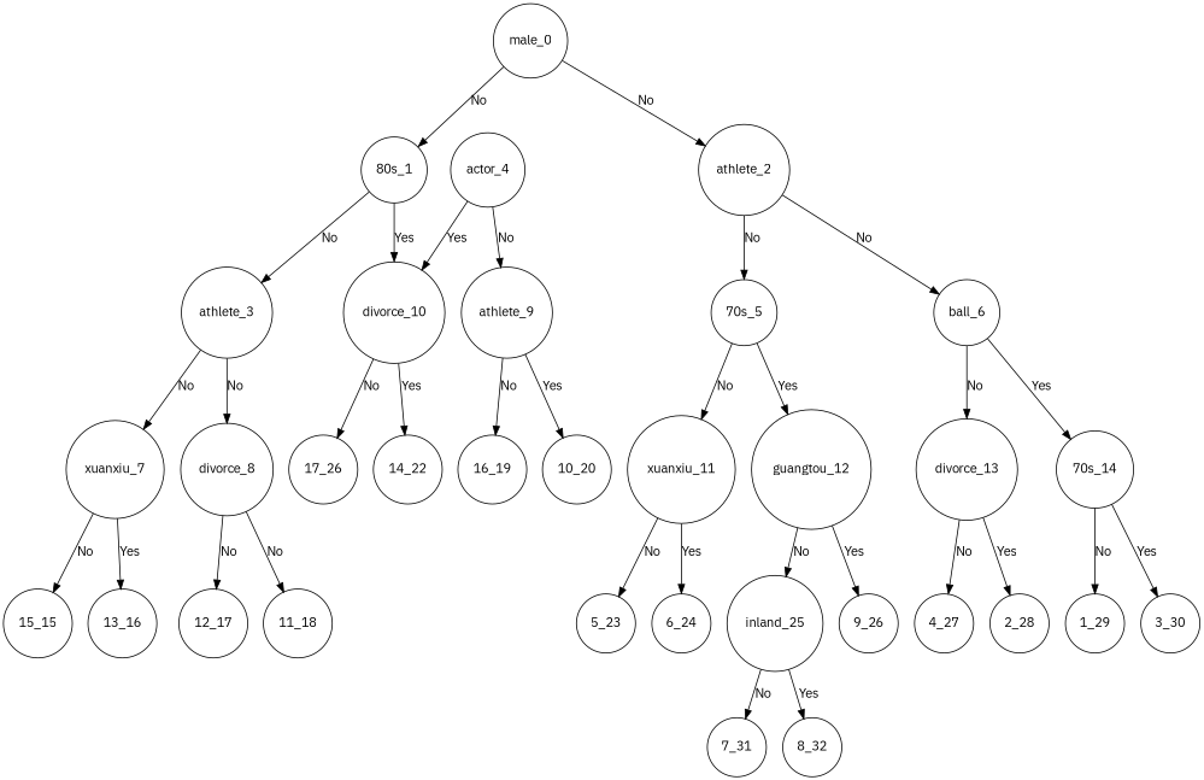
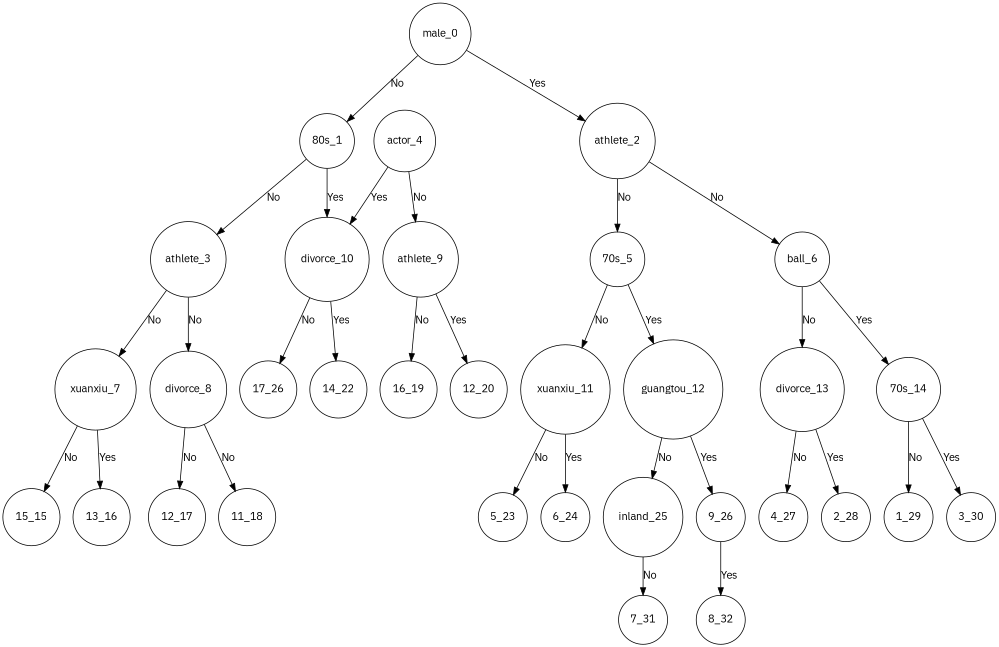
  digraph {
    fontname="IBM Plex Sans"
    node [fontname="IBM Plex Sans" shape=circle]
    edge [fontname="IBM Plex Sans"]
    male_0
    "80s_1"
    athlete_2
    athlete_3
    divorce_10
    "70s_5"
    ball_6
    xuanxiu_7
    divorce_8
    actor_4
    athlete_9
    xuanxiu_11
    guangtou_12
    divorce_13
    "70s_14"
    "15_15"
    "13_16"
    "12_17"
    "11_18"
    "16_19"
-   "10_20"
+   "10_20" [label="12_20"]
    n22 [label="17_26"]
    "14_22"
    "5_23"
    "6_24"
    inland_25
    "9_26"
    "4_27"
    "2_28"
    "1_29"
    "3_30"
    "7_31"
    "8_32"
    male_0 -> "80s_1" [label=No]
-   male_0 -> athlete_2 [label=No]
+   male_0 -> athlete_2 [label=Yes]
    "80s_1" -> athlete_3 [label=No]
    "80s_1" -> divorce_10 [label=Yes]
    athlete_2 -> "70s_5" [label=No]
    athlete_2 -> ball_6 [label=No]
    athlete_3 -> xuanxiu_7 [label=No]
    athlete_3 -> divorce_8 [label=No]
    divorce_10 -> n22 [label=No]
    divorce_10 -> "14_22" [label=Yes]
    "70s_5" -> xuanxiu_11 [label=No]
    "70s_5" -> guangtou_12 [label=Yes]
    ball_6 -> divorce_13 [label=No]
    ball_6 -> "70s_14" [label=Yes]
    xuanxiu_7 -> "15_15" [label=No]
    xuanxiu_7 -> "13_16" [label=Yes]
    divorce_8 -> "12_17" [label=No]
    divorce_8 -> "11_18" [label=No]
    actor_4 -> divorce_10 [label=Yes]
    actor_4 -> athlete_9 [label=No]
    athlete_9 -> "16_19" [label=No]
    athlete_9 -> "10_20" [label=Yes]
    xuanxiu_11 -> "5_23" [label=No]
    xuanxiu_11 -> "6_24" [label=Yes]
    guangtou_12 -> inland_25 [label=No]
    guangtou_12 -> "9_26" [label=Yes]
    divorce_13 -> "4_27" [label=No]
    divorce_13 -> "2_28" [label=Yes]
    "70s_14" -> "1_29" [label=No]
    "70s_14" -> "3_30" [label=Yes]
    inland_25 -> "7_31" [label=No]
-   inland_25 -> "8_32" [label=Yes]
+   "9_26" -> "8_32" [label=Yes]
  }
